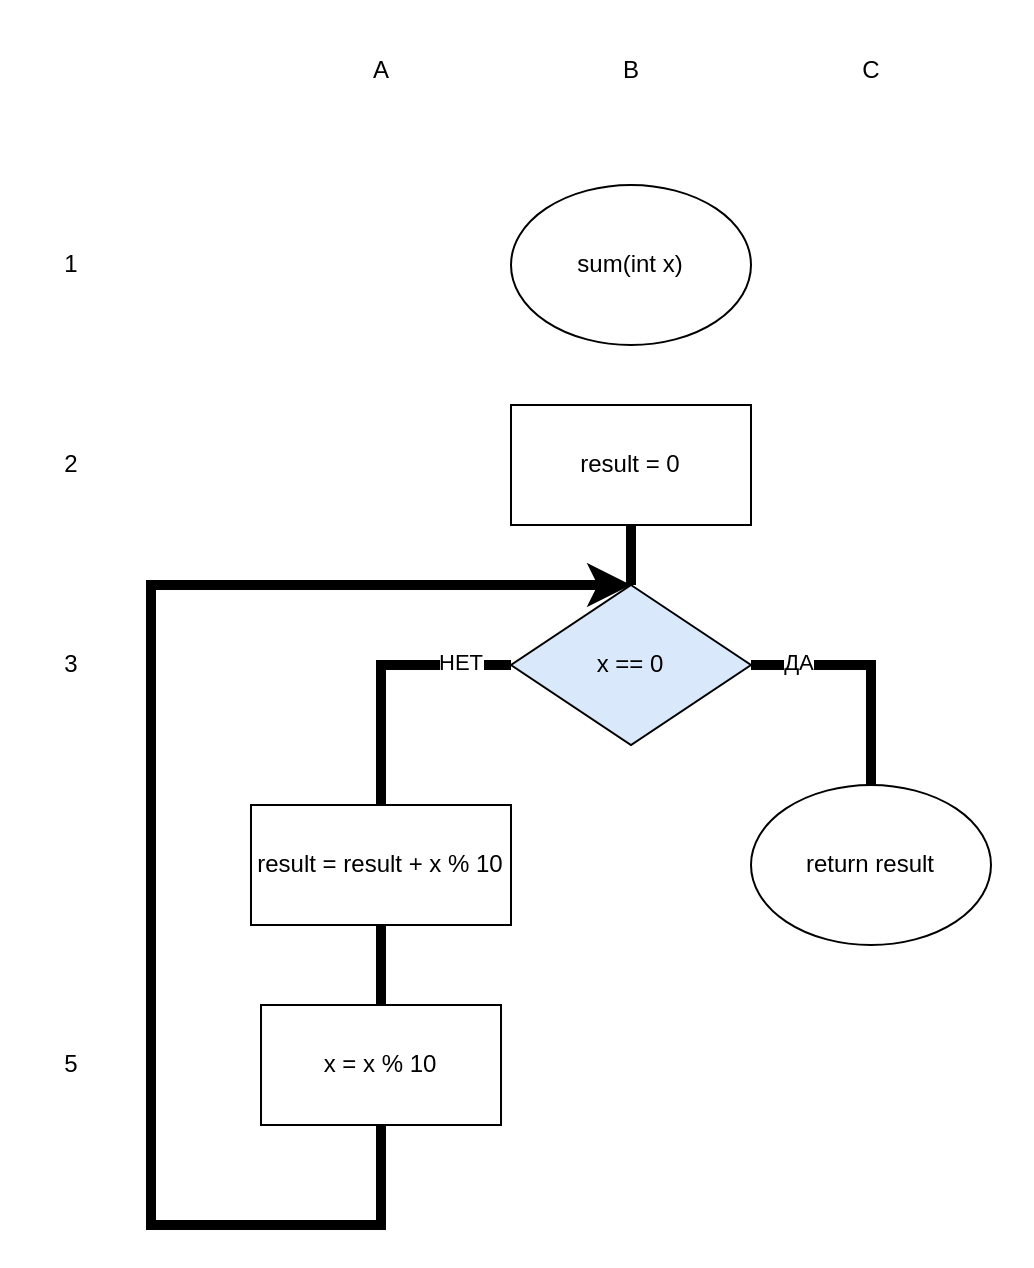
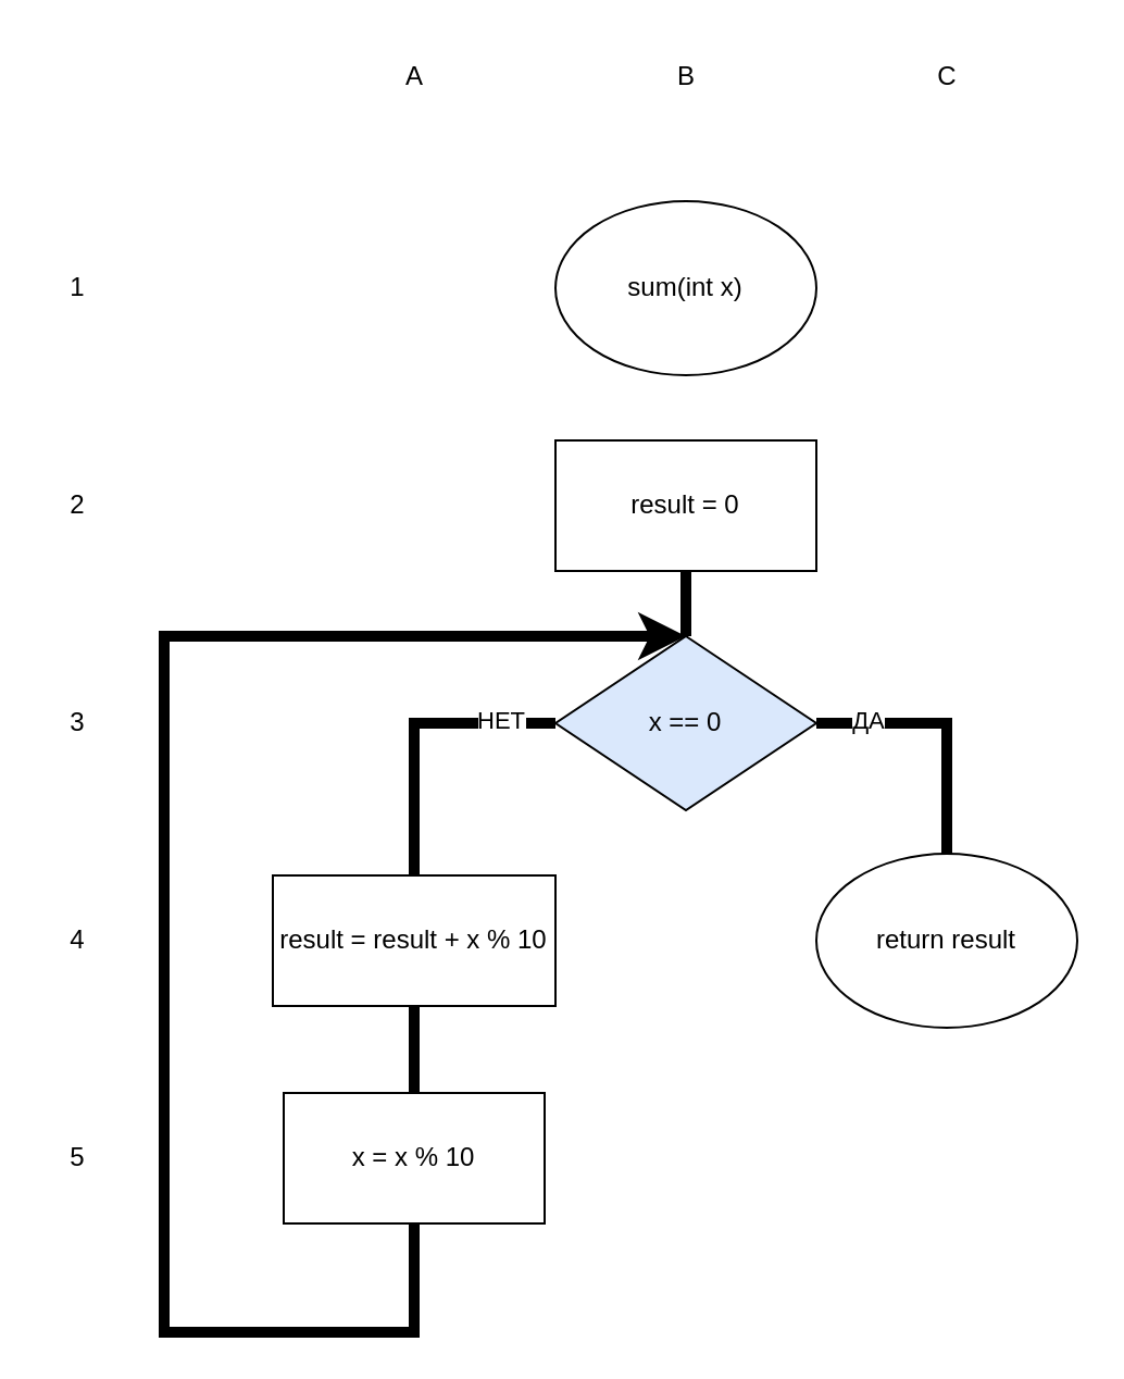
  <mxCell id="0" />
  <mxCell id="1" parent="0" />
  <mxCell id="2" value="sum(int x)" style="ellipse;whiteSpace=wrap;html=1;labelBackgroundColor=none;" parent="1" vertex="1"><mxGeometry x="255" y="92" width="120" height="80" as="geometry" /></mxCell>
  <mxCell id="3" style="edgeStyle=orthogonalEdgeStyle;shape=connector;rounded=0;orthogonalLoop=1;jettySize=auto;html=1;exitX=0;exitY=0.5;exitDx=0;exitDy=0;entryX=0.5;entryY=0;entryDx=0;entryDy=0;strokeWidth=5;align=center;verticalAlign=middle;fontFamily=Helvetica;fontSize=11;fontColor=default;labelBackgroundColor=none;startFill=0;endArrow=none;" parent="1" source="7" target="12" edge="1"><mxGeometry relative="1" as="geometry" /></mxCell>
  <mxCell id="4" value="&lt;span style=&quot;background-color: light-dark(#ffffff, var(--ge-dark-color, #121212));&quot;&gt;НЕТ&lt;/span&gt;" style="edgeLabel;html=1;align=center;verticalAlign=middle;resizable=0;points=[];fontFamily=Helvetica;fontSize=11;labelBackgroundColor=none;" parent="3" vertex="1" connectable="0"><mxGeometry x="-0.615" y="-2" relative="1" as="geometry"><mxPoint as="offset" /></mxGeometry></mxCell>
  <mxCell id="5" style="edgeStyle=orthogonalEdgeStyle;shape=connector;rounded=0;orthogonalLoop=1;jettySize=auto;html=1;exitX=1;exitY=0.5;exitDx=0;exitDy=0;entryX=0.5;entryY=0;entryDx=0;entryDy=0;strokeWidth=5;align=center;verticalAlign=middle;fontFamily=Helvetica;fontSize=11;fontColor=default;labelBackgroundColor=none;startFill=0;endArrow=none;" parent="1" source="7" target="8" edge="1"><mxGeometry relative="1" as="geometry" /></mxCell>
  <mxCell id="6" value="&lt;span style=&quot;background-color: light-dark(#ffffff, var(--ge-dark-color, #121212));&quot;&gt;ДА&lt;/span&gt;" style="edgeLabel;html=1;align=center;verticalAlign=middle;resizable=0;points=[];fontFamily=Helvetica;fontSize=11;labelBackgroundColor=none;" parent="5" vertex="1" connectable="0"><mxGeometry x="-0.617" y="2" relative="1" as="geometry"><mxPoint as="offset" /></mxGeometry></mxCell>
  <mxCell id="7" value="x == 0" style="rhombus;whiteSpace=wrap;html=1;labelBackgroundColor=none;fillColor=#dae8fc;" parent="1" vertex="1"><mxGeometry x="255" y="292" width="120" height="80" as="geometry" /></mxCell>
  <mxCell id="8" value="return result" style="ellipse;whiteSpace=wrap;html=1;labelBackgroundColor=none;" parent="1" vertex="1"><mxGeometry x="375" y="392" width="120" height="80" as="geometry" /></mxCell>
  <mxCell id="9" value="" style="edgeStyle=orthogonalEdgeStyle;shape=connector;rounded=0;orthogonalLoop=1;jettySize=auto;html=1;strokeWidth=5;align=center;verticalAlign=middle;fontFamily=Helvetica;fontSize=11;fontColor=default;labelBackgroundColor=none;startFill=0;endArrow=none;" parent="1" source="10" target="7" edge="1"><mxGeometry relative="1" as="geometry" /></mxCell>
  <mxCell id="10" value="result = 0" style="rounded=0;whiteSpace=wrap;html=1;labelBackgroundColor=none;" parent="1" vertex="1"><mxGeometry x="255" y="202" width="120" height="60" as="geometry" /></mxCell>
  <mxCell id="11" value="" style="edgeStyle=orthogonalEdgeStyle;shape=connector;rounded=0;orthogonalLoop=1;jettySize=auto;html=1;strokeWidth=5;align=center;verticalAlign=middle;fontFamily=Helvetica;fontSize=11;fontColor=default;labelBackgroundColor=none;startFill=0;endArrow=none;" parent="1" source="12" target="14" edge="1"><mxGeometry relative="1" as="geometry" /></mxCell>
  <mxCell id="12" value="result = result + x % 10" style="rounded=0;whiteSpace=wrap;html=1;labelBackgroundColor=none;" parent="1" vertex="1"><mxGeometry x="125" y="402" width="130" height="60" as="geometry" /></mxCell>
  <mxCell id="13" style="edgeStyle=orthogonalEdgeStyle;shape=connector;rounded=0;orthogonalLoop=1;jettySize=auto;html=1;exitX=0.5;exitY=1;exitDx=0;exitDy=0;strokeWidth=5;align=center;verticalAlign=middle;fontFamily=Helvetica;fontSize=11;fontColor=default;labelBackgroundColor=none;startFill=0;endArrow=classic;entryX=0.5;entryY=0;entryDx=0;entryDy=0;endFill=1;" parent="1" source="14" target="7" edge="1"><mxGeometry relative="1" as="geometry"><mxPoint x="135" y="302" as="targetPoint" /><Array as="points"><mxPoint x="190" y="612" /><mxPoint x="75" y="612" /><mxPoint x="75" y="292" /></Array></mxGeometry></mxCell>
  <mxCell id="14" value="x = x % 10" style="rounded=0;whiteSpace=wrap;html=1;labelBackgroundColor=none;" parent="1" vertex="1"><mxGeometry x="130" y="502" width="120" height="60" as="geometry" /></mxCell>
  <mxCell id="15" value="A" style="text;html=1;align=center;verticalAlign=middle;resizable=0;points=[];autosize=1;strokeColor=none;fillColor=none;" parent="1" vertex="1"><mxGeometry x="175" y="20" width="30" height="30" as="geometry" /></mxCell>
  <mxCell id="16" value="B" style="text;html=1;align=center;verticalAlign=middle;resizable=0;points=[];autosize=1;strokeColor=none;fillColor=none;" parent="1" vertex="1"><mxGeometry x="300" y="20" width="30" height="30" as="geometry" /></mxCell>
  <mxCell id="17" value="C" style="text;html=1;align=center;verticalAlign=middle;resizable=0;points=[];autosize=1;strokeColor=none;fillColor=none;" parent="1" vertex="1"><mxGeometry x="420" y="20" width="30" height="30" as="geometry" /></mxCell>
  <mxCell id="18" value="1" style="text;html=1;align=center;verticalAlign=middle;resizable=0;points=[];autosize=1;strokeColor=none;fillColor=none;" parent="1" vertex="1"><mxGeometry x="20" y="117" width="30" height="30" as="geometry" /></mxCell>
  <mxCell id="19" value="2" style="text;html=1;align=center;verticalAlign=middle;resizable=0;points=[];autosize=1;strokeColor=none;fillColor=none;" parent="1" vertex="1"><mxGeometry x="20" y="217" width="30" height="30" as="geometry" /></mxCell>
  <mxCell id="20" value="3" style="text;html=1;align=center;verticalAlign=middle;resizable=0;points=[];autosize=1;strokeColor=none;fillColor=none;" parent="1" vertex="1"><mxGeometry x="20" y="317" width="30" height="30" as="geometry" /></mxCell>
+ <mxCell id="21" value="4" style="text;html=1;align=center;verticalAlign=middle;resizable=0;points=[];autosize=1;strokeColor=none;fillColor=none;" parent="1" vertex="1"><mxGeometry x="20" y="417" width="30" height="30" as="geometry" /></mxCell>
  <mxCell id="22" value="5" style="text;html=1;align=center;verticalAlign=middle;resizable=0;points=[];autosize=1;strokeColor=none;fillColor=none;" parent="1" vertex="1"><mxGeometry x="20" y="517" width="30" height="30" as="geometry" /></mxCell>
